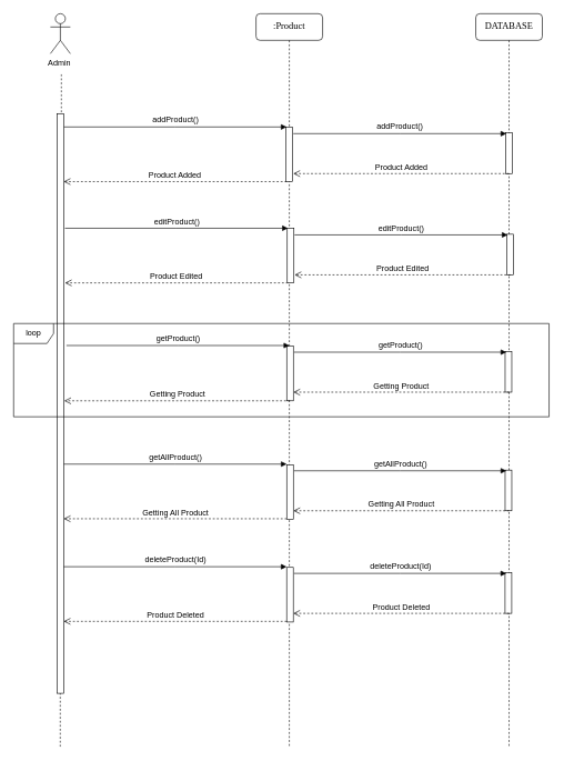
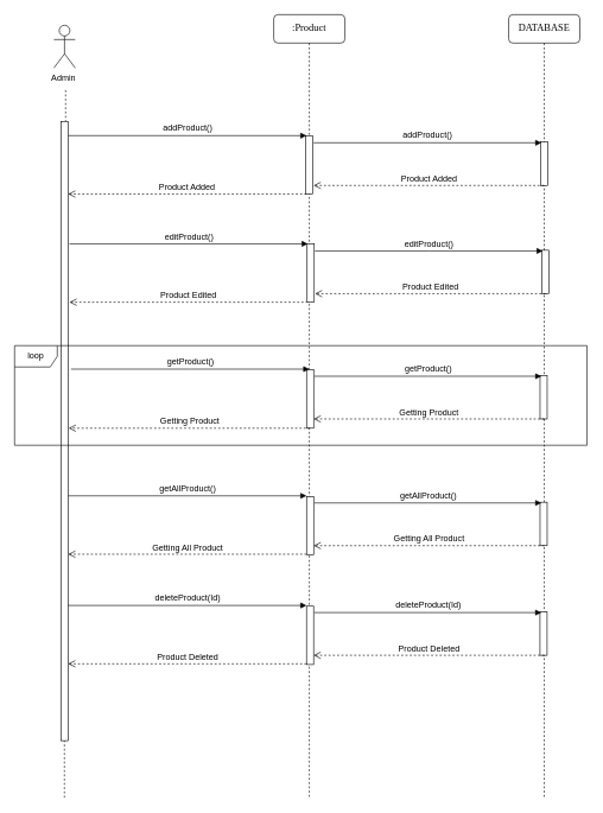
  <mxCell id="0" />
  <mxCell id="1" parent="0" />
- <mxCell id="2" value="Admin&amp;nbsp;" style="shape=umlActor;verticalLabelPosition=bottom;verticalAlign=top;html=1;points=[[0,0.333,0,0,0],[0,1,0,0,0],[0.25,0.1,0,0,0],[0.5,0,0,0,0],[0.5,0.5,0,0,0],[0.55,1,0,0,31],[0.75,0.1,0,0,0],[1,0.333,0,0,0],[1,1,0,0,0]];" parent="1" vertex="1"><mxGeometry x="75.18" y="20" width="30" height="60" as="geometry" /></mxCell>
+ <mxCell id="2" value="Admin&amp;nbsp;" style="shape=umlActor;verticalLabelPosition=bottom;verticalAlign=top;html=1;points=[[0,0.333,0,0,0],[0,1,0,0,0],[0.25,0.1,0,0,0],[0.5,0,0,0,0],[0.5,0.5,0,0,0],[0.55,1,0,0,31],[0.75,0.1,0,0,0],[1,0.333,0,0,0],[1,1,0,0,0]];" parent="1" vertex="1"><mxGeometry x="75.18" y="35" width="30" height="60" as="geometry" /></mxCell>
  <mxCell id="3" value=":Product" style="shape=umlLifeline;perimeter=lifelinePerimeter;whiteSpace=wrap;html=1;container=1;collapsible=0;recursiveResize=0;outlineConnect=0;rounded=1;shadow=0;comic=0;labelBackgroundColor=none;strokeWidth=1;fontFamily=Verdana;fontSize=14;align=center;" parent="1" vertex="1"><mxGeometry x="384" y="20" width="100" height="1100" as="geometry" /></mxCell>
  <mxCell id="4" value="" style="html=1;points=[];perimeter=orthogonalPerimeter;rounded=0;shadow=0;comic=0;labelBackgroundColor=none;strokeWidth=1;fontFamily=Verdana;fontSize=12;align=center;" parent="3" vertex="1"><mxGeometry x="45" y="170" width="10" height="82" as="geometry" /></mxCell>
  <mxCell id="5" value="DATABASE" style="shape=umlLifeline;perimeter=lifelinePerimeter;whiteSpace=wrap;html=1;container=1;collapsible=0;recursiveResize=0;outlineConnect=0;rounded=1;shadow=0;comic=0;labelBackgroundColor=none;strokeWidth=1;fontFamily=Verdana;fontSize=14;align=center;" parent="1" vertex="1"><mxGeometry x="714" y="20" width="100" height="1100" as="geometry" /></mxCell>
  <mxCell id="6" value="" style="html=1;points=[];perimeter=orthogonalPerimeter;rounded=0;shadow=0;comic=0;labelBackgroundColor=none;strokeWidth=1;fontFamily=Verdana;fontSize=12;align=center;" parent="5" vertex="1"><mxGeometry x="45" y="179" width="10" height="61" as="geometry" /></mxCell>
  <mxCell id="7" value="&lt;font style=&quot;font-size: 12px;&quot;&gt;addProduct()&lt;/font&gt;" style="html=1;verticalAlign=bottom;endArrow=block;edgeStyle=elbowEdgeStyle;elbow=vertical;curved=0;rounded=0;fontSize=13;" parent="1" edge="1"><mxGeometry x="0.001" width="80" relative="1" as="geometry"><mxPoint x="95.18" y="190" as="sourcePoint" /><mxPoint x="430" y="190" as="targetPoint" /><mxPoint as="offset" /></mxGeometry></mxCell>
  <mxCell id="8" value="&lt;font style=&quot;font-size: 12px;&quot;&gt;Product Added&lt;/font&gt;" style="html=1;verticalAlign=bottom;endArrow=open;dashed=1;endSize=8;edgeStyle=elbowEdgeStyle;elbow=vertical;curved=0;rounded=0;" parent="1" edge="1"><mxGeometry relative="1" as="geometry"><mxPoint x="430" y="272" as="sourcePoint" /><mxPoint x="95.18" y="272.36" as="targetPoint" /></mxGeometry></mxCell>
  <mxCell id="9" value="" style="rounded=0;orthogonalLoop=1;jettySize=auto;html=1;dashed=1;endArrow=none;endFill=0;exitX=0.482;exitY=0.999;exitDx=0;exitDy=0;exitPerimeter=0;" parent="1" source="11" edge="1"><mxGeometry relative="1" as="geometry"><mxPoint x="92" y="111" as="sourcePoint" /><mxPoint x="90" y="1120" as="targetPoint" /></mxGeometry></mxCell>
  <mxCell id="10" value="" style="rounded=0;orthogonalLoop=1;jettySize=auto;html=1;dashed=1;endArrow=none;endFill=0;exitX=0.55;exitY=1;exitDx=0;exitDy=31;exitPerimeter=0;" parent="1" source="2" target="11" edge="1"><mxGeometry relative="1" as="geometry"><mxPoint x="92" y="111" as="sourcePoint" /><mxPoint x="92" y="1112" as="targetPoint" /></mxGeometry></mxCell>
  <mxCell id="11" value="" style="html=1;points=[[0,0,0,0,0]];perimeter=orthogonalPerimeter;rounded=0;shadow=0;comic=0;labelBackgroundColor=none;strokeWidth=1;fontFamily=Verdana;fontSize=12;align=center;" parent="1" vertex="1"><mxGeometry x="85.18" y="170" width="10" height="870" as="geometry" /></mxCell>
  <mxCell id="12" value="&lt;font style=&quot;font-size: 12px;&quot;&gt;addProduct()&lt;/font&gt;" style="html=1;verticalAlign=bottom;endArrow=block;edgeStyle=elbowEdgeStyle;elbow=vertical;curved=0;rounded=0;fontSize=13;" parent="1" edge="1"><mxGeometry x="0.001" width="80" relative="1" as="geometry"><mxPoint x="440" y="200" as="sourcePoint" /><mxPoint x="760" y="200" as="targetPoint" /><mxPoint as="offset" /></mxGeometry></mxCell>
  <mxCell id="13" value="&lt;font style=&quot;font-size: 12px;&quot;&gt;Product Added&lt;/font&gt;" style="html=1;verticalAlign=bottom;endArrow=open;dashed=1;endSize=8;edgeStyle=elbowEdgeStyle;elbow=vertical;curved=0;rounded=0;" parent="1" source="5" edge="1"><mxGeometry relative="1" as="geometry"><mxPoint x="740" y="260" as="sourcePoint" /><mxPoint x="440" y="260.03" as="targetPoint" /></mxGeometry></mxCell>
  <mxCell id="14" value="" style="html=1;points=[];perimeter=orthogonalPerimeter;rounded=0;shadow=0;comic=0;labelBackgroundColor=none;strokeWidth=1;fontFamily=Verdana;fontSize=12;align=center;" parent="1" vertex="1"><mxGeometry x="430.91" y="342" width="10" height="82" as="geometry" /></mxCell>
  <mxCell id="15" value="" style="html=1;points=[];perimeter=orthogonalPerimeter;rounded=0;shadow=0;comic=0;labelBackgroundColor=none;strokeWidth=1;fontFamily=Verdana;fontSize=12;align=center;" parent="1" vertex="1"><mxGeometry x="760.91" y="351" width="10" height="61" as="geometry" /></mxCell>
  <mxCell id="16" value="&lt;font style=&quot;font-size: 12px;&quot;&gt;editProduct()&lt;/font&gt;" style="html=1;verticalAlign=bottom;endArrow=block;edgeStyle=elbowEdgeStyle;elbow=vertical;curved=0;rounded=0;fontSize=13;" parent="1" edge="1"><mxGeometry x="0.001" width="80" relative="1" as="geometry"><mxPoint x="97.09" y="342" as="sourcePoint" /><mxPoint x="431.91" y="342" as="targetPoint" /><mxPoint as="offset" /></mxGeometry></mxCell>
  <mxCell id="17" value="&lt;font style=&quot;font-size: 12px;&quot;&gt;Product Edited&lt;/font&gt;" style="html=1;verticalAlign=bottom;endArrow=open;dashed=1;endSize=8;edgeStyle=elbowEdgeStyle;elbow=vertical;curved=0;rounded=0;" parent="1" edge="1"><mxGeometry relative="1" as="geometry"><mxPoint x="431.91" y="424" as="sourcePoint" /><mxPoint x="97.09" y="424.36" as="targetPoint" /></mxGeometry></mxCell>
  <mxCell id="18" value="&lt;font style=&quot;font-size: 12px;&quot;&gt;editProduct()&lt;/font&gt;" style="html=1;verticalAlign=bottom;endArrow=block;edgeStyle=elbowEdgeStyle;elbow=vertical;curved=0;rounded=0;fontSize=13;" parent="1" edge="1"><mxGeometry x="0.001" width="80" relative="1" as="geometry"><mxPoint x="441.91" y="352" as="sourcePoint" /><mxPoint x="761.91" y="352" as="targetPoint" /><mxPoint as="offset" /></mxGeometry></mxCell>
  <mxCell id="19" value="&lt;font style=&quot;font-size: 12px;&quot;&gt;Product Edited&lt;/font&gt;" style="html=1;verticalAlign=bottom;endArrow=open;dashed=1;endSize=8;edgeStyle=elbowEdgeStyle;elbow=vertical;curved=0;rounded=0;" parent="1" edge="1"><mxGeometry relative="1" as="geometry"><mxPoint x="765.91" y="412" as="sourcePoint" /><mxPoint x="441.91" y="412.03" as="targetPoint" /></mxGeometry></mxCell>
  <mxCell id="20" value="" style="html=1;points=[];perimeter=orthogonalPerimeter;rounded=0;shadow=0;comic=0;labelBackgroundColor=none;strokeWidth=1;fontFamily=Verdana;fontSize=12;align=center;" parent="1" vertex="1"><mxGeometry x="430.09" y="519" width="10" height="82" as="geometry" /></mxCell>
  <mxCell id="21" value="" style="html=1;points=[];perimeter=orthogonalPerimeter;rounded=0;shadow=0;comic=0;labelBackgroundColor=none;strokeWidth=1;fontFamily=Verdana;fontSize=12;align=center;" parent="1" vertex="1"><mxGeometry x="758.09" y="527" width="10" height="61" as="geometry" /></mxCell>
  <mxCell id="22" value="&lt;font style=&quot;font-size: 12px;&quot;&gt;getProduct()&lt;/font&gt;" style="html=1;verticalAlign=bottom;endArrow=block;edgeStyle=elbowEdgeStyle;elbow=vertical;curved=0;rounded=0;fontSize=13;" parent="1" edge="1"><mxGeometry x="0.001" width="80" relative="1" as="geometry"><mxPoint x="99.27" y="518" as="sourcePoint" /><mxPoint x="434.09" y="518" as="targetPoint" /><mxPoint as="offset" /></mxGeometry></mxCell>
  <mxCell id="23" value="&lt;font style=&quot;font-size: 12px;&quot;&gt;Getting Product&lt;/font&gt;" style="html=1;verticalAlign=bottom;endArrow=open;dashed=1;endSize=8;edgeStyle=elbowEdgeStyle;elbow=vertical;curved=0;rounded=0;entryX=1.082;entryY=0.496;entryDx=0;entryDy=0;entryPerimeter=0;" parent="1" target="11" edge="1"><mxGeometry x="-0.002" relative="1" as="geometry"><mxPoint x="434.09" y="600" as="sourcePoint" /><mxPoint x="99.27" y="600.36" as="targetPoint" /><mxPoint as="offset" /></mxGeometry></mxCell>
  <mxCell id="24" value="&lt;font style=&quot;font-size: 12px;&quot;&gt;getProduct()&lt;/font&gt;" style="html=1;verticalAlign=bottom;endArrow=block;edgeStyle=elbowEdgeStyle;elbow=vertical;curved=0;rounded=0;fontSize=13;" parent="1" edge="1"><mxGeometry x="0.001" width="80" relative="1" as="geometry"><mxPoint x="441.09" y="528" as="sourcePoint" /><mxPoint x="760" y="528" as="targetPoint" /><mxPoint as="offset" /></mxGeometry></mxCell>
  <mxCell id="25" value="&lt;font style=&quot;font-size: 12px;&quot;&gt;Getting Product&lt;/font&gt;" style="html=1;verticalAlign=bottom;endArrow=open;dashed=1;endSize=8;edgeStyle=elbowEdgeStyle;elbow=vertical;curved=0;rounded=0;" parent="1" edge="1"><mxGeometry relative="1" as="geometry"><mxPoint x="764.09" y="588" as="sourcePoint" /><mxPoint x="440.09" y="588.03" as="targetPoint" /></mxGeometry></mxCell>
  <mxCell id="26" value="" style="html=1;points=[];perimeter=orthogonalPerimeter;rounded=0;shadow=0;comic=0;labelBackgroundColor=none;strokeWidth=1;fontFamily=Verdana;fontSize=12;align=center;" parent="1" vertex="1"><mxGeometry x="430.09" y="697" width="10" height="82" as="geometry" /></mxCell>
  <mxCell id="27" value="" style="html=1;points=[];perimeter=orthogonalPerimeter;rounded=0;shadow=0;comic=0;labelBackgroundColor=none;strokeWidth=1;fontFamily=Verdana;fontSize=12;align=center;" parent="1" vertex="1"><mxGeometry x="758.09" y="705" width="10" height="61" as="geometry" /></mxCell>
  <mxCell id="28" value="&lt;font style=&quot;font-size: 12px;&quot;&gt;getAllProduct()&lt;/font&gt;" style="html=1;verticalAlign=bottom;endArrow=block;edgeStyle=elbowEdgeStyle;elbow=vertical;curved=0;rounded=0;fontSize=13;" parent="1" edge="1"><mxGeometry x="0.001" width="80" relative="1" as="geometry"><mxPoint x="95.27" y="696" as="sourcePoint" /><mxPoint x="430.09" y="696" as="targetPoint" /><mxPoint as="offset" /></mxGeometry></mxCell>
  <mxCell id="29" value="&lt;font style=&quot;font-size: 12px;&quot;&gt;Getting All Product&lt;/font&gt;" style="html=1;verticalAlign=bottom;endArrow=open;dashed=1;endSize=8;edgeStyle=elbowEdgeStyle;elbow=vertical;curved=0;rounded=0;" parent="1" edge="1"><mxGeometry x="-0.002" relative="1" as="geometry"><mxPoint x="430.09" y="778" as="sourcePoint" /><mxPoint x="95.27" y="778.36" as="targetPoint" /><mxPoint as="offset" /></mxGeometry></mxCell>
  <mxCell id="30" value="&lt;font style=&quot;font-size: 12px;&quot;&gt;getAllProduct()&lt;/font&gt;" style="html=1;verticalAlign=bottom;endArrow=block;edgeStyle=elbowEdgeStyle;elbow=vertical;curved=0;rounded=0;fontSize=13;" parent="1" edge="1"><mxGeometry x="0.001" width="80" relative="1" as="geometry"><mxPoint x="441.09" y="706" as="sourcePoint" /><mxPoint x="760" y="706" as="targetPoint" /><mxPoint as="offset" /></mxGeometry></mxCell>
  <mxCell id="31" value="&lt;font style=&quot;font-size: 12px;&quot;&gt;Getting All Product&lt;/font&gt;" style="html=1;verticalAlign=bottom;endArrow=open;dashed=1;endSize=8;edgeStyle=elbowEdgeStyle;elbow=vertical;curved=0;rounded=0;" parent="1" edge="1"><mxGeometry relative="1" as="geometry"><mxPoint x="764.09" y="766" as="sourcePoint" /><mxPoint x="440.09" y="766.03" as="targetPoint" /></mxGeometry></mxCell>
  <mxCell id="32" value="" style="html=1;points=[];perimeter=orthogonalPerimeter;rounded=0;shadow=0;comic=0;labelBackgroundColor=none;strokeWidth=1;fontFamily=Verdana;fontSize=12;align=center;" parent="1" vertex="1"><mxGeometry x="430" y="851" width="10" height="82" as="geometry" /></mxCell>
  <mxCell id="33" value="" style="html=1;points=[];perimeter=orthogonalPerimeter;rounded=0;shadow=0;comic=0;labelBackgroundColor=none;strokeWidth=1;fontFamily=Verdana;fontSize=12;align=center;" parent="1" vertex="1"><mxGeometry x="758" y="859" width="10" height="61" as="geometry" /></mxCell>
  <mxCell id="34" value="&lt;font style=&quot;font-size: 12px;&quot;&gt;deleteProduct(Id)&lt;/font&gt;" style="html=1;verticalAlign=bottom;endArrow=block;edgeStyle=elbowEdgeStyle;elbow=vertical;curved=0;rounded=0;fontSize=13;" parent="1" edge="1"><mxGeometry x="0.001" width="80" relative="1" as="geometry"><mxPoint x="95.18" y="850" as="sourcePoint" /><mxPoint x="430" y="850" as="targetPoint" /><mxPoint as="offset" /></mxGeometry></mxCell>
  <mxCell id="35" value="&lt;span style=&quot;font-size: 12px;&quot;&gt;Product Deleted&lt;/span&gt;" style="html=1;verticalAlign=bottom;endArrow=open;dashed=1;endSize=8;edgeStyle=elbowEdgeStyle;elbow=vertical;curved=0;rounded=0;" parent="1" edge="1"><mxGeometry x="-0.002" relative="1" as="geometry"><mxPoint x="430" y="932" as="sourcePoint" /><mxPoint x="95.18" y="932.36" as="targetPoint" /><mxPoint as="offset" /></mxGeometry></mxCell>
  <mxCell id="36" value="&lt;font style=&quot;font-size: 12px;&quot;&gt;deleteProduct(Id)&lt;/font&gt;" style="html=1;verticalAlign=bottom;endArrow=block;edgeStyle=elbowEdgeStyle;elbow=vertical;curved=0;rounded=0;fontSize=13;" parent="1" edge="1"><mxGeometry x="0.001" width="80" relative="1" as="geometry"><mxPoint x="441" y="860" as="sourcePoint" /><mxPoint x="759.91" y="860" as="targetPoint" /><mxPoint as="offset" /></mxGeometry></mxCell>
  <mxCell id="37" value="&lt;font style=&quot;font-size: 12px;&quot;&gt;Product Deleted&lt;/font&gt;" style="html=1;verticalAlign=bottom;endArrow=open;dashed=1;endSize=8;edgeStyle=elbowEdgeStyle;elbow=vertical;curved=0;rounded=0;" parent="1" edge="1"><mxGeometry relative="1" as="geometry"><mxPoint x="764" y="920" as="sourcePoint" /><mxPoint x="440" y="920.03" as="targetPoint" /></mxGeometry></mxCell>
  <mxCell id="38" value="loop" style="shape=umlFrame;whiteSpace=wrap;html=1;pointerEvents=0;" parent="1" vertex="1"><mxGeometry x="20" y="485" width="804.09" height="140" as="geometry" /></mxCell>
